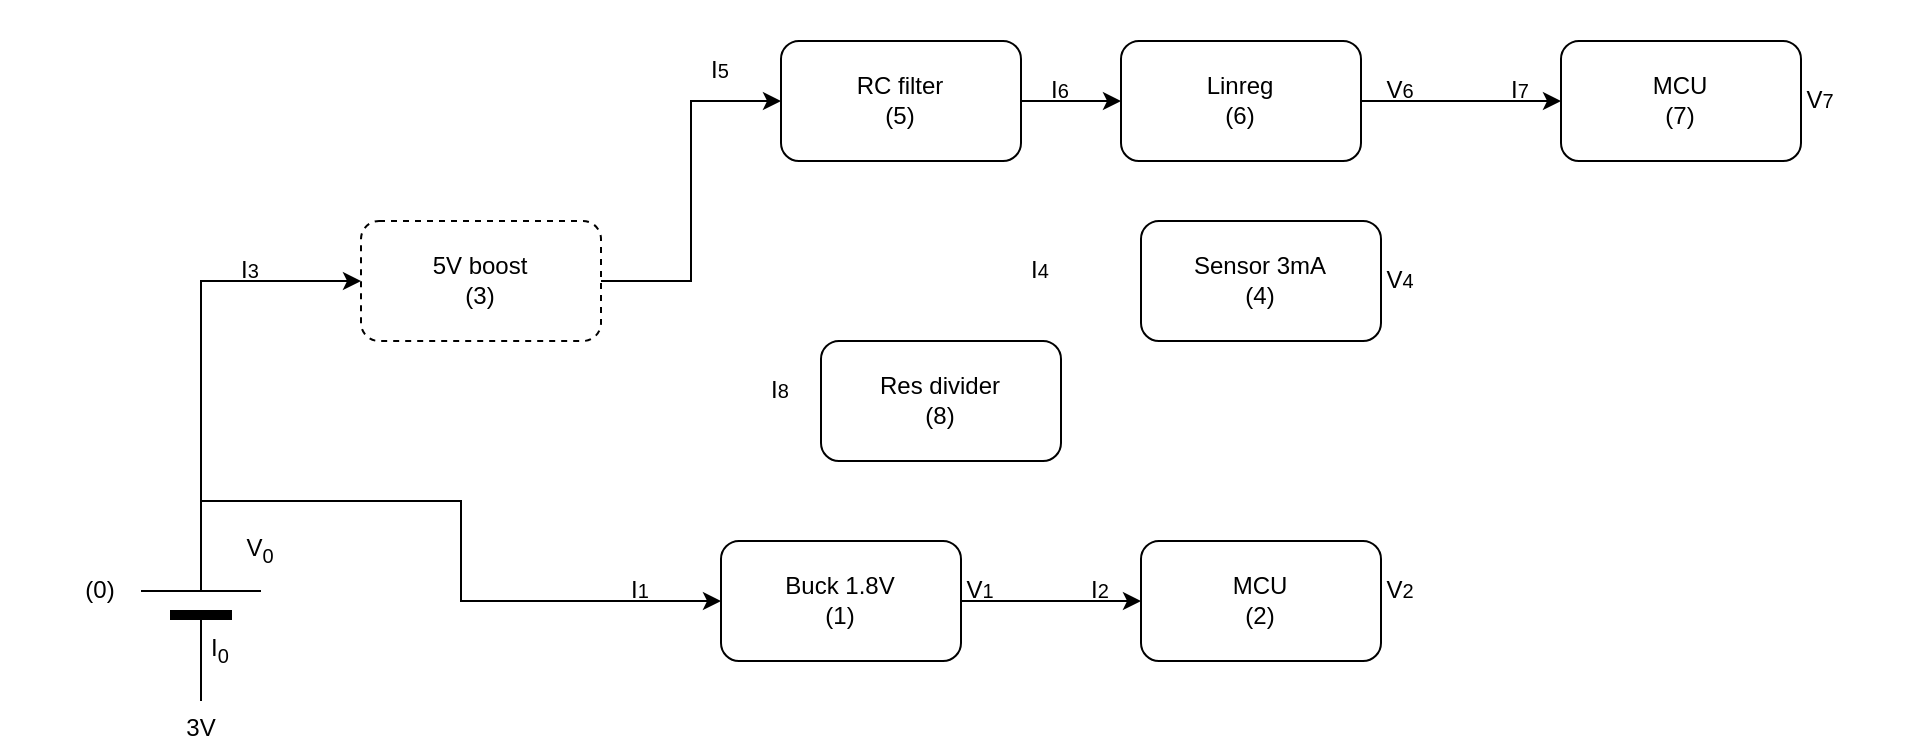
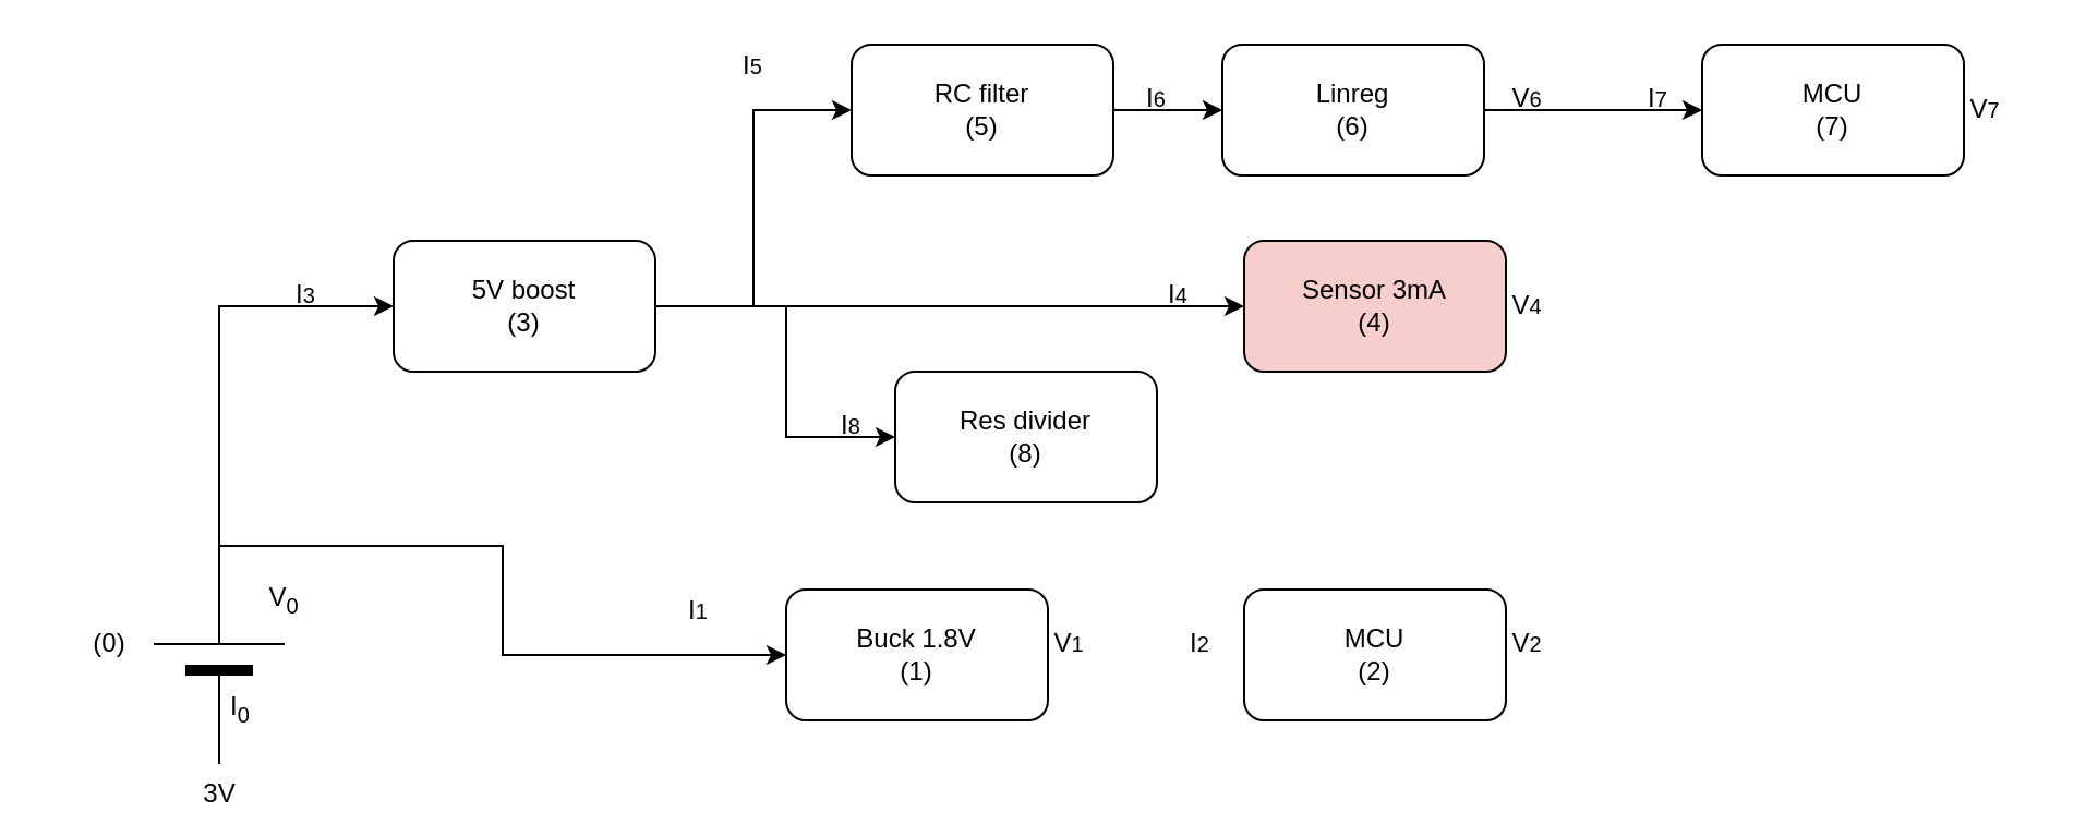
  <mxCell id="0" />
  <mxCell id="1" parent="0" />
  <mxCell id="2" value="3V" style="verticalLabelPosition=bottom;shadow=0;dashed=0;align=center;fillColor=strokeColor;html=1;verticalAlign=top;strokeWidth=1;shape=mxgraph.electrical.miscellaneous.monocell_battery;direction=north;" parent="1" vertex="1"><mxGeometry x="70" y="250" width="60" height="100" as="geometry" /></mxCell>
- <mxCell id="3" style="edgeStyle=orthogonalEdgeStyle;rounded=0;orthogonalLoop=1;jettySize=auto;html=1;exitX=1;exitY=0.5;exitDx=0;exitDy=0;" parent="1" source="4" target="10" edge="1"><mxGeometry relative="1" as="geometry" /></mxCell>
  <mxCell id="4" value="Buck 1.8V&lt;br&gt;(1)" style="rounded=1;whiteSpace=wrap;html=1;" parent="1" vertex="1"><mxGeometry x="360" y="270" width="120" height="60" as="geometry" /></mxCell>
  <mxCell id="5" value="" style="endArrow=classic;html=1;rounded=0;exitX=1;exitY=0.5;exitDx=0;exitDy=0;exitPerimeter=0;entryX=0;entryY=0.5;entryDx=0;entryDy=0;" parent="1" source="2" target="4" edge="1"><mxGeometry width="50" height="50" relative="1" as="geometry"><mxPoint x="450" y="390" as="sourcePoint" /><mxPoint x="500" y="340" as="targetPoint" /><Array as="points"><mxPoint x="230" y="250" /><mxPoint x="230" y="300" /></Array></mxGeometry></mxCell>
+ <mxCell id="6" style="edgeStyle=orthogonalEdgeStyle;rounded=0;orthogonalLoop=1;jettySize=auto;html=1;exitX=1;exitY=0.5;exitDx=0;exitDy=0;entryX=0;entryY=0.5;entryDx=0;entryDy=0;" parent="1" source="8" target="11" edge="1"><mxGeometry relative="1" as="geometry" /></mxCell>
  <mxCell id="7" style="edgeStyle=orthogonalEdgeStyle;rounded=0;orthogonalLoop=1;jettySize=auto;html=1;exitX=1;exitY=0.5;exitDx=0;exitDy=0;entryX=0;entryY=0.5;entryDx=0;entryDy=0;" parent="1" source="8" target="12" edge="1"><mxGeometry relative="1" as="geometry"><mxPoint x="370" y="90" as="targetPoint" /></mxGeometry></mxCell>
- <mxCell id="8" value="5V boost&lt;br&gt;(3)" style="rounded=1;whiteSpace=wrap;html=1;dashed=1;" parent="1" vertex="1"><mxGeometry x="180" y="110" width="120" height="60" as="geometry" /></mxCell>
+ <mxCell id="8" value="5V boost&lt;br&gt;(3)" style="rounded=1;whiteSpace=wrap;html=1;" parent="1" vertex="1"><mxGeometry x="180" y="110" width="120" height="60" as="geometry" /></mxCell>
  <mxCell id="9" value="" style="endArrow=classic;html=1;rounded=0;entryX=0;entryY=0.5;entryDx=0;entryDy=0;exitX=1;exitY=0.5;exitDx=0;exitDy=0;exitPerimeter=0;" parent="1" source="2" target="8" edge="1"><mxGeometry width="50" height="50" relative="1" as="geometry"><mxPoint x="450" y="390" as="sourcePoint" /><mxPoint x="500" y="340" as="targetPoint" /><Array as="points"><mxPoint x="100" y="140" /></Array></mxGeometry></mxCell>
  <mxCell id="10" value="MCU&lt;br&gt;(2)" style="rounded=1;whiteSpace=wrap;html=1;" parent="1" vertex="1"><mxGeometry x="570" y="270" width="120" height="60" as="geometry" /></mxCell>
- <mxCell id="11" value="Sensor 3mA &lt;br&gt;(4)" style="rounded=1;whiteSpace=wrap;html=1;" parent="1" vertex="1"><mxGeometry x="570" y="110" width="120" height="60" as="geometry" /></mxCell>
+ <mxCell id="11" value="Sensor 3mA &lt;br&gt;(4)" style="rounded=1;whiteSpace=wrap;html=1;fillColor=#f8cecc;" parent="1" vertex="1"><mxGeometry x="570" y="110" width="120" height="60" as="geometry" /></mxCell>
  <mxCell id="12" value="RC filter&lt;br&gt;(5)" style="rounded=1;whiteSpace=wrap;html=1;" parent="1" vertex="1"><mxGeometry x="390" y="20" width="120" height="60" as="geometry" /></mxCell>
  <mxCell id="13" value="(0)" style="text;html=1;strokeColor=none;fillColor=none;align=center;verticalAlign=middle;whiteSpace=wrap;rounded=0;" parent="1" vertex="1"><mxGeometry x="20" y="280" width="60" height="30" as="geometry" /></mxCell>
  <mxCell id="14" value="V&lt;sub&gt;0&lt;/sub&gt;" style="text;html=1;strokeColor=none;fillColor=none;align=center;verticalAlign=middle;whiteSpace=wrap;rounded=0;" parent="1" vertex="1"><mxGeometry x="100" y="260" width="60" height="30" as="geometry" /></mxCell>
  <mxCell id="15" value="V&lt;span style=&quot;font-size: 10px;&quot;&gt;1&lt;/span&gt;" style="text;html=1;strokeColor=none;fillColor=none;align=center;verticalAlign=middle;whiteSpace=wrap;rounded=0;" parent="1" vertex="1"><mxGeometry x="460" y="280" width="60" height="30" as="geometry" /></mxCell>
  <mxCell id="16" value="V&lt;span style=&quot;font-size: 10px;&quot;&gt;2&lt;/span&gt;" style="text;html=1;strokeColor=none;fillColor=none;align=center;verticalAlign=middle;whiteSpace=wrap;rounded=0;" parent="1" vertex="1"><mxGeometry x="670" y="280" width="60" height="30" as="geometry" /></mxCell>
  <mxCell id="17" value="V&lt;span style=&quot;font-size: 10px;&quot;&gt;4&lt;/span&gt;" style="text;html=1;strokeColor=none;fillColor=none;align=center;verticalAlign=middle;whiteSpace=wrap;rounded=0;" parent="1" vertex="1"><mxGeometry x="670" y="125" width="60" height="30" as="geometry" /></mxCell>
  <mxCell id="18" value="I&lt;sub&gt;0&lt;/sub&gt;" style="text;html=1;strokeColor=none;fillColor=none;align=center;verticalAlign=middle;whiteSpace=wrap;rounded=0;" parent="1" vertex="1"><mxGeometry x="80" y="310" width="60" height="30" as="geometry" /></mxCell>
- <mxCell id="19" value="I&lt;span style=&quot;font-size: 10px;&quot;&gt;1&lt;/span&gt;" style="text;html=1;strokeColor=none;fillColor=none;align=center;verticalAlign=middle;whiteSpace=wrap;rounded=0;" parent="1" vertex="1"><mxGeometry x="290" y="280" width="60" height="30" as="geometry" /></mxCell>
- <mxCell id="20" value="I&lt;span style=&quot;font-size: 10px;&quot;&gt;3&lt;/span&gt;" style="text;html=1;strokeColor=none;fillColor=none;align=center;verticalAlign=middle;whiteSpace=wrap;rounded=0;" parent="1" vertex="1"><mxGeometry x="95" y="120" width="60" height="30" as="geometry" /></mxCell>
- <mxCell id="21" value="I&lt;span style=&quot;font-size: 10px;&quot;&gt;5&lt;/span&gt;" style="text;html=1;strokeColor=none;fillColor=none;align=center;verticalAlign=middle;whiteSpace=wrap;rounded=0;" parent="1" vertex="1"><mxGeometry x="330" y="20" width="60" height="30" as="geometry" /></mxCell>
+ <mxCell id="19" value="I&lt;span style=&quot;font-size: 10px;&quot;&gt;1&lt;/span&gt;" style="text;html=1;strokeColor=none;fillColor=none;align=center;verticalAlign=middle;whiteSpace=wrap;rounded=0;" parent="1" vertex="1"><mxGeometry x="290" y="265" width="60" height="30" as="geometry" /></mxCell>
+ <mxCell id="20" value="I&lt;span style=&quot;font-size: 10px;&quot;&gt;3&lt;/span&gt;" style="text;html=1;strokeColor=none;fillColor=none;align=center;verticalAlign=middle;whiteSpace=wrap;rounded=0;" parent="1" vertex="1"><mxGeometry x="110" y="120" width="60" height="30" as="geometry" /></mxCell>
+ <mxCell id="21" value="I&lt;span style=&quot;font-size: 10px;&quot;&gt;5&lt;/span&gt;" style="text;html=1;strokeColor=none;fillColor=none;align=center;verticalAlign=middle;whiteSpace=wrap;rounded=0;" parent="1" vertex="1"><mxGeometry x="315" y="15" width="60" height="30" as="geometry" /></mxCell>
  <mxCell id="22" value="I&lt;span style=&quot;font-size: 10px;&quot;&gt;2&lt;/span&gt;" style="text;html=1;strokeColor=none;fillColor=none;align=center;verticalAlign=middle;whiteSpace=wrap;rounded=0;" parent="1" vertex="1"><mxGeometry x="520" y="280" width="60" height="30" as="geometry" /></mxCell>
  <mxCell id="23" style="edgeStyle=orthogonalEdgeStyle;rounded=0;orthogonalLoop=1;jettySize=auto;html=1;exitX=1;exitY=0.5;exitDx=0;exitDy=0;entryX=0;entryY=0.5;entryDx=0;entryDy=0;" parent="1" source="24" target="25" edge="1"><mxGeometry relative="1" as="geometry" /></mxCell>
  <mxCell id="24" value="Linreg&lt;br&gt;(6)" style="rounded=1;whiteSpace=wrap;html=1;" parent="1" vertex="1"><mxGeometry x="560" y="20" width="120" height="60" as="geometry" /></mxCell>
  <mxCell id="25" value="MCU&lt;br&gt;(7)" style="rounded=1;whiteSpace=wrap;html=1;" parent="1" vertex="1"><mxGeometry x="780" y="20" width="120" height="60" as="geometry" /></mxCell>
  <mxCell id="26" value="I&lt;span style=&quot;font-size: 10px;&quot;&gt;6&lt;/span&gt;" style="text;html=1;strokeColor=none;fillColor=none;align=center;verticalAlign=middle;whiteSpace=wrap;rounded=0;" parent="1" vertex="1"><mxGeometry x="500" y="30" width="60" height="30" as="geometry" /></mxCell>
  <mxCell id="27" value="I&lt;span style=&quot;font-size: 10px;&quot;&gt;7&lt;/span&gt;" style="text;html=1;strokeColor=none;fillColor=none;align=center;verticalAlign=middle;whiteSpace=wrap;rounded=0;" parent="1" vertex="1"><mxGeometry x="730" y="30" width="60" height="30" as="geometry" /></mxCell>
  <mxCell id="28" value="V&lt;span style=&quot;font-size: 10px;&quot;&gt;6&lt;/span&gt;" style="text;html=1;strokeColor=none;fillColor=none;align=center;verticalAlign=middle;whiteSpace=wrap;rounded=0;" parent="1" vertex="1"><mxGeometry x="670" y="30" width="60" height="30" as="geometry" /></mxCell>
  <mxCell id="29" value="V&lt;span style=&quot;font-size: 10px;&quot;&gt;7&lt;/span&gt;" style="text;html=1;strokeColor=none;fillColor=none;align=center;verticalAlign=middle;whiteSpace=wrap;rounded=0;" parent="1" vertex="1"><mxGeometry x="880" y="35" width="60" height="30" as="geometry" /></mxCell>
  <mxCell id="30" value="" style="endArrow=classic;html=1;rounded=0;exitX=1;exitY=0.5;exitDx=0;exitDy=0;entryX=0;entryY=0.5;entryDx=0;entryDy=0;" parent="1" source="12" target="24" edge="1"><mxGeometry width="50" height="50" relative="1" as="geometry"><mxPoint x="510" y="100" as="sourcePoint" /><mxPoint x="500" y="240" as="targetPoint" /></mxGeometry></mxCell>
  <mxCell id="31" value="Res divider&lt;br&gt;(8)" style="rounded=1;whiteSpace=wrap;html=1;" vertex="1" parent="1"><mxGeometry x="410" y="170" width="120" height="60" as="geometry" /></mxCell>
+ <mxCell id="32" value="" style="endArrow=classic;html=1;rounded=0;exitX=1;exitY=0.5;exitDx=0;exitDy=0;entryX=0;entryY=0.5;entryDx=0;entryDy=0;" edge="1" parent="1" source="8" target="31"><mxGeometry width="50" height="50" relative="1" as="geometry"><mxPoint x="450" y="290" as="sourcePoint" /><mxPoint x="500" y="240" as="targetPoint" /><Array as="points"><mxPoint x="360" y="140" /><mxPoint x="360" y="200" /></Array></mxGeometry></mxCell>
  <mxCell id="33" value="I&lt;span style=&quot;font-size: 10px;&quot;&gt;8&lt;/span&gt;" style="text;html=1;strokeColor=none;fillColor=none;align=center;verticalAlign=middle;whiteSpace=wrap;rounded=0;" vertex="1" parent="1"><mxGeometry x="360" y="180" width="60" height="30" as="geometry" /></mxCell>
- <mxCell id="34" value="I&lt;span style=&quot;font-size: 10px;&quot;&gt;4&lt;/span&gt;" style="text;html=1;strokeColor=none;fillColor=none;align=center;verticalAlign=middle;whiteSpace=wrap;rounded=0;" vertex="1" parent="1"><mxGeometry x="490" y="120" width="60" height="30" as="geometry" /></mxCell>
+ <mxCell id="34" value="I&lt;span style=&quot;font-size: 10px;&quot;&gt;4&lt;/span&gt;" style="text;html=1;strokeColor=none;fillColor=none;align=center;verticalAlign=middle;whiteSpace=wrap;rounded=0;" vertex="1" parent="1"><mxGeometry x="510" y="120" width="60" height="30" as="geometry" /></mxCell>
